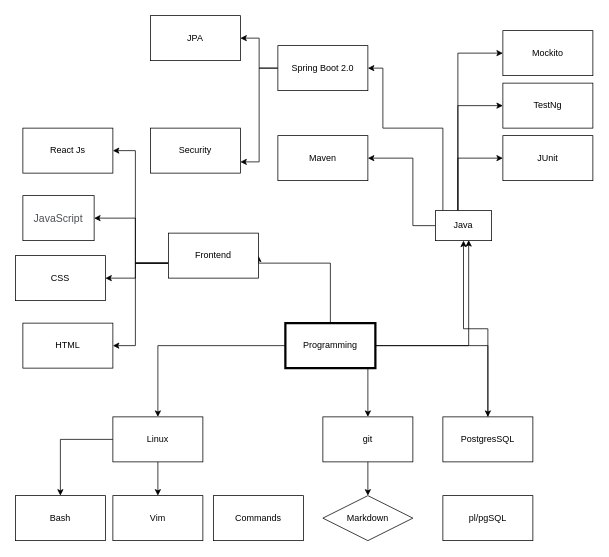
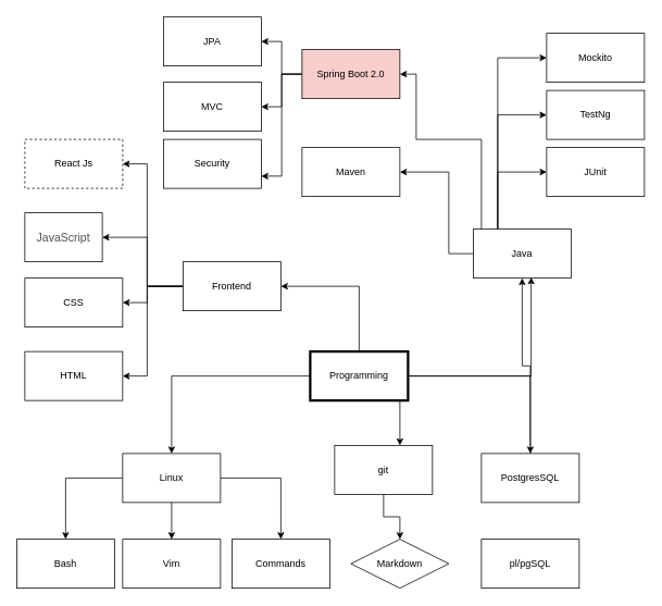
  <mxCell id="0" />
  <mxCell id="1" parent="0" />
  <mxCell id="2" style="edgeStyle=orthogonalEdgeStyle;rounded=0;orthogonalLoop=1;jettySize=auto;html=1;entryX=0.5;entryY=0;entryDx=0;entryDy=0;" edge="1" parent="1" source="7" target="22"><mxGeometry relative="1" as="geometry" /></mxCell>
  <mxCell id="3" style="edgeStyle=orthogonalEdgeStyle;rounded=0;orthogonalLoop=1;jettySize=auto;html=1;" edge="1" parent="1" source="7" target="9"><mxGeometry relative="1" as="geometry"><Array as="points"><mxPoint x="490" y="510" /><mxPoint x="490" y="510" /></Array></mxGeometry></mxCell>
  <mxCell id="4" style="edgeStyle=orthogonalEdgeStyle;rounded=0;orthogonalLoop=1;jettySize=auto;html=1;entryX=0.592;entryY=0.983;entryDx=0;entryDy=0;entryPerimeter=0;" edge="1" parent="1" source="7" target="15"><mxGeometry relative="1" as="geometry" /></mxCell>
  <mxCell id="5" style="edgeStyle=orthogonalEdgeStyle;rounded=0;orthogonalLoop=1;jettySize=auto;html=1;entryX=1;entryY=0.5;entryDx=0;entryDy=0;" edge="1" parent="1" source="7" target="41"><mxGeometry relative="1" as="geometry"><Array as="points"><mxPoint x="440" y="350" /></Array></mxGeometry></mxCell>
  <mxCell id="6" style="edgeStyle=orthogonalEdgeStyle;rounded=0;orthogonalLoop=1;jettySize=auto;html=1;entryX=0.5;entryY=0;entryDx=0;entryDy=0;" edge="1" parent="1" source="7" target="17"><mxGeometry relative="1" as="geometry" /></mxCell>
  <mxCell id="7" value="Programming" style="rounded=0;whiteSpace=wrap;html=1;fillColor=#FFFFFF;strokeWidth=3;" vertex="1" parent="1"><mxGeometry x="380" y="430" width="120" height="60" as="geometry" /></mxCell>
  <mxCell id="8" style="edgeStyle=orthogonalEdgeStyle;rounded=0;orthogonalLoop=1;jettySize=auto;html=1;entryX=0.5;entryY=0;entryDx=0;entryDy=0;" edge="1" parent="1" source="9" target="46"><mxGeometry relative="1" as="geometry" /></mxCell>
- <mxCell id="9" value="git" style="rounded=0;whiteSpace=wrap;html=1;" vertex="1" parent="1"><mxGeometry x="430" y="555" width="120" height="60" as="geometry" /></mxCell>
+ <mxCell id="9" value="git" style="rounded=0;whiteSpace=wrap;html=1;" vertex="1" parent="1"><mxGeometry x="410" y="545" width="120" height="60" as="geometry" /></mxCell>
  <mxCell id="10" style="edgeStyle=orthogonalEdgeStyle;rounded=0;orthogonalLoop=1;jettySize=auto;html=1;entryX=1;entryY=0.5;entryDx=0;entryDy=0;" edge="1" parent="1" source="15" target="31"><mxGeometry relative="1" as="geometry"><Array as="points"><mxPoint x="550" y="210" /></Array></mxGeometry></mxCell>
  <mxCell id="11" style="edgeStyle=orthogonalEdgeStyle;rounded=0;orthogonalLoop=1;jettySize=auto;html=1;entryX=0;entryY=0.5;entryDx=0;entryDy=0;" edge="1" parent="1" source="15" target="33"><mxGeometry relative="1" as="geometry"><Array as="points"><mxPoint x="610" y="210" /><mxPoint x="670" y="210" /></Array></mxGeometry></mxCell>
  <mxCell id="12" style="edgeStyle=orthogonalEdgeStyle;rounded=0;orthogonalLoop=1;jettySize=auto;html=1;entryX=1;entryY=0.5;entryDx=0;entryDy=0;" edge="1" parent="1" source="15" target="29"><mxGeometry relative="1" as="geometry"><Array as="points"><mxPoint x="590" y="170" /><mxPoint x="510" y="170" /><mxPoint x="510" y="90" /></Array></mxGeometry></mxCell>
  <mxCell id="13" style="edgeStyle=orthogonalEdgeStyle;rounded=0;orthogonalLoop=1;jettySize=auto;html=1;entryX=0;entryY=0.5;entryDx=0;entryDy=0;" edge="1" parent="1" source="15" target="35"><mxGeometry relative="1" as="geometry"><Array as="points"><mxPoint x="610" y="140" /></Array></mxGeometry></mxCell>
  <mxCell id="14" style="edgeStyle=orthogonalEdgeStyle;rounded=0;orthogonalLoop=1;jettySize=auto;html=1;entryX=0;entryY=0.5;entryDx=0;entryDy=0;" edge="1" parent="1" source="15" target="36"><mxGeometry relative="1" as="geometry"><Array as="points"><mxPoint x="610" y="70" /></Array></mxGeometry></mxCell>
- <mxCell id="15" value="Java" style="rounded=0;whiteSpace=wrap;html=1;" vertex="1" parent="1"><mxGeometry x="580" y="280" width="75" height="40" as="geometry" /></mxCell>
+ <mxCell id="15" value="Java" style="rounded=0;whiteSpace=wrap;html=1;" vertex="1" parent="1"><mxGeometry x="580" y="280" width="120" height="60" as="geometry" /></mxCell>
  <mxCell id="16" value="" style="edgeStyle=orthogonalEdgeStyle;rounded=0;orthogonalLoop=1;jettySize=auto;html=1;" edge="1" parent="1" source="17" target="15"><mxGeometry relative="1" as="geometry" /></mxCell>
  <mxCell id="17" value="PostgresSQL" style="rounded=0;whiteSpace=wrap;html=1;" vertex="1" parent="1"><mxGeometry x="590" y="555" width="120" height="60" as="geometry" /></mxCell>
  <mxCell id="18" value="pl/pgSQL" style="rounded=0;whiteSpace=wrap;html=1;" vertex="1" parent="1"><mxGeometry x="590" y="660" width="120" height="60" as="geometry" /></mxCell>
  <mxCell id="19" style="edgeStyle=orthogonalEdgeStyle;rounded=0;orthogonalLoop=1;jettySize=auto;html=1;" edge="1" parent="1" source="22" target="23"><mxGeometry relative="1" as="geometry" /></mxCell>
  <mxCell id="20" value="" style="edgeStyle=orthogonalEdgeStyle;rounded=0;orthogonalLoop=1;jettySize=auto;html=1;" edge="1" parent="1" source="22" target="24"><mxGeometry relative="1" as="geometry" /></mxCell>
+ <mxCell id="21" style="edgeStyle=orthogonalEdgeStyle;rounded=0;orthogonalLoop=1;jettySize=auto;html=1;entryX=0.5;entryY=0;entryDx=0;entryDy=0;" edge="1" parent="1" source="22" target="25"><mxGeometry relative="1" as="geometry" /></mxCell>
  <mxCell id="22" value="Linux" style="rounded=0;whiteSpace=wrap;html=1;" vertex="1" parent="1"><mxGeometry x="150" y="555" width="120" height="60" as="geometry" /></mxCell>
  <mxCell id="23" value="Bash" style="rounded=0;whiteSpace=wrap;html=1;" vertex="1" parent="1"><mxGeometry x="20" y="660" width="120" height="60" as="geometry" /></mxCell>
  <mxCell id="24" value="Vim" style="rounded=0;whiteSpace=wrap;html=1;" vertex="1" parent="1"><mxGeometry x="150" y="660" width="120" height="60" as="geometry" /></mxCell>
  <mxCell id="25" value="Commands" style="rounded=0;whiteSpace=wrap;html=1;" vertex="1" parent="1"><mxGeometry x="284" y="660" width="120" height="60" as="geometry" /></mxCell>
  <mxCell id="26" style="edgeStyle=orthogonalEdgeStyle;rounded=0;orthogonalLoop=1;jettySize=auto;html=1;entryX=1;entryY=0.5;entryDx=0;entryDy=0;" edge="1" parent="1" source="29" target="30"><mxGeometry relative="1" as="geometry" /></mxCell>
+ <mxCell id="27" style="edgeStyle=orthogonalEdgeStyle;rounded=0;orthogonalLoop=1;jettySize=auto;html=1;entryX=1;entryY=0.5;entryDx=0;entryDy=0;" edge="1" parent="1" source="29" target="32"><mxGeometry relative="1" as="geometry" /></mxCell>
  <mxCell id="28" style="edgeStyle=orthogonalEdgeStyle;rounded=0;orthogonalLoop=1;jettySize=auto;html=1;entryX=1;entryY=0.75;entryDx=0;entryDy=0;" edge="1" parent="1" source="29" target="34"><mxGeometry relative="1" as="geometry" /></mxCell>
- <mxCell id="29" value="Spring Boot 2.0" style="rounded=0;whiteSpace=wrap;html=1;" vertex="1" parent="1"><mxGeometry x="370" y="60" width="120" height="60" as="geometry" /></mxCell>
+ <mxCell id="29" value="Spring Boot 2.0" style="rounded=0;whiteSpace=wrap;html=1;fillColor=#f8cecc;" vertex="1" parent="1"><mxGeometry x="370" y="60" width="120" height="60" as="geometry" /></mxCell>
  <mxCell id="30" value="JPA" style="rounded=0;whiteSpace=wrap;html=1;" vertex="1" parent="1"><mxGeometry x="200" y="20" width="120" height="60" as="geometry" /></mxCell>
  <mxCell id="31" value="Maven" style="rounded=0;whiteSpace=wrap;html=1;" vertex="1" parent="1"><mxGeometry x="370" y="180" width="120" height="60" as="geometry" /></mxCell>
+ <mxCell id="32" value="MVC" style="rounded=0;whiteSpace=wrap;html=1;" vertex="1" parent="1"><mxGeometry x="200" y="100" width="120" height="60" as="geometry" /></mxCell>
  <mxCell id="33" value="JUnit" style="rounded=0;whiteSpace=wrap;html=1;" vertex="1" parent="1"><mxGeometry x="670" y="180" width="120" height="60" as="geometry" /></mxCell>
  <mxCell id="34" value="Security" style="rounded=0;whiteSpace=wrap;html=1;" vertex="1" parent="1"><mxGeometry x="200" y="170" width="120" height="60" as="geometry" /></mxCell>
  <mxCell id="35" value="TestNg" style="rounded=0;whiteSpace=wrap;html=1;" vertex="1" parent="1"><mxGeometry x="670" y="110" width="120" height="60" as="geometry" /></mxCell>
  <mxCell id="36" value="Mockito" style="rounded=0;whiteSpace=wrap;html=1;" vertex="1" parent="1"><mxGeometry x="670" y="40" width="120" height="60" as="geometry" /></mxCell>
  <mxCell id="37" style="edgeStyle=orthogonalEdgeStyle;rounded=0;orthogonalLoop=1;jettySize=auto;html=1;" edge="1" parent="1" source="41" target="43"><mxGeometry relative="1" as="geometry"><Array as="points"><mxPoint x="180" y="350" /><mxPoint x="180" y="290" /></Array></mxGeometry></mxCell>
  <mxCell id="38" style="edgeStyle=orthogonalEdgeStyle;rounded=0;orthogonalLoop=1;jettySize=auto;html=1;" edge="1" parent="1" source="41" target="44"><mxGeometry relative="1" as="geometry"><Array as="points"><mxPoint x="180" y="350" /><mxPoint x="180" y="370" /></Array></mxGeometry></mxCell>
  <mxCell id="39" style="edgeStyle=orthogonalEdgeStyle;rounded=0;orthogonalLoop=1;jettySize=auto;html=1;entryX=1;entryY=0.5;entryDx=0;entryDy=0;" edge="1" parent="1" source="41" target="45"><mxGeometry relative="1" as="geometry"><Array as="points"><mxPoint x="180" y="350" /><mxPoint x="180" y="460" /></Array></mxGeometry></mxCell>
  <mxCell id="40" style="edgeStyle=orthogonalEdgeStyle;rounded=0;orthogonalLoop=1;jettySize=auto;html=1;entryX=1;entryY=0.5;entryDx=0;entryDy=0;" edge="1" parent="1" source="41" target="42"><mxGeometry relative="1" as="geometry"><Array as="points"><mxPoint x="180" y="350" /><mxPoint x="180" y="200" /></Array></mxGeometry></mxCell>
- <mxCell id="41" value="Frontend" style="rounded=0;whiteSpace=wrap;html=1;" vertex="1" parent="1"><mxGeometry x="224" y="310" width="120" height="60" as="geometry" /></mxCell>
- <mxCell id="42" value="React Js" style="rounded=0;whiteSpace=wrap;html=1;" vertex="1" parent="1"><mxGeometry x="30" y="170" width="120" height="60" as="geometry" /></mxCell>
+ <mxCell id="41" value="Frontend" style="rounded=0;whiteSpace=wrap;html=1;" vertex="1" parent="1"><mxGeometry x="224" y="320" width="120" height="60" as="geometry" /></mxCell>
+ <mxCell id="42" value="React Js" style="rounded=0;whiteSpace=wrap;html=1;dashed=1;" vertex="1" parent="1"><mxGeometry x="30" y="170" width="120" height="60" as="geometry" /></mxCell>
  <mxCell id="43" value="&#10;&#10;&lt;span style=&quot;color: rgb(77, 81, 86); font-family: arial, sans-serif; font-size: 14px; font-style: normal; font-weight: 400; letter-spacing: normal; text-align: left; text-indent: 0px; text-transform: none; word-spacing: 0px; background-color: rgb(255, 255, 255); display: inline; float: none;&quot;&gt;JavaScript&lt;/span&gt;&#10;&#10;" style="rounded=0;whiteSpace=wrap;html=1;" vertex="1" parent="1"><mxGeometry x="30" y="260" width="95" height="60" as="geometry" /></mxCell>
- <mxCell id="44" value="CSS" style="rounded=0;whiteSpace=wrap;html=1;" vertex="1" parent="1"><mxGeometry x="20" y="340" width="120" height="60" as="geometry" /></mxCell>
+ <mxCell id="44" value="CSS" style="rounded=0;whiteSpace=wrap;html=1;" vertex="1" parent="1"><mxGeometry x="30" y="340" width="120" height="60" as="geometry" /></mxCell>
  <mxCell id="45" value="HTML" style="rounded=0;whiteSpace=wrap;html=1;" vertex="1" parent="1"><mxGeometry x="30" y="430" width="120" height="60" as="geometry" /></mxCell>
  <mxCell id="46" value="Markdown" style="rhombus;whiteSpace=wrap;html=1;" vertex="1" parent="1"><mxGeometry x="430" y="660" width="120" height="60" as="geometry" /></mxCell>
